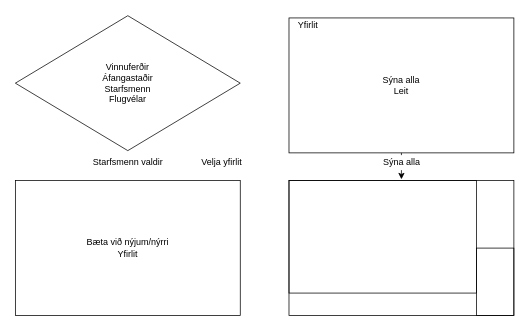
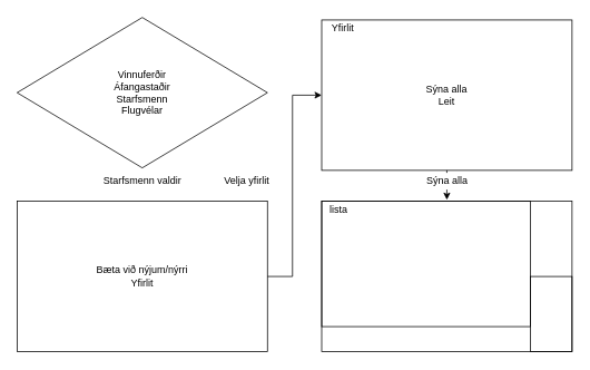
  <mxCell id="0" />
  <mxCell id="1" parent="0" />
  <mxCell id="2" value="Vinnuferðir&lt;br&gt;Áfangastaðir&lt;br&gt;Starfsmenn&lt;br&gt;Flugvélar" style="rhombus;whiteSpace=wrap;strokeWidth=1;fillColor=none;html=1;" vertex="1" parent="1"><mxGeometry x="20" y="20" width="300" height="180" as="geometry" /></mxCell>
+ <mxCell id="3" style="edgeStyle=orthogonalEdgeStyle;rounded=0;jumpSize=1;orthogonalLoop=1;jettySize=auto;html=1;fontSize=9;" edge="1" parent="1" source="4" target="6"><mxGeometry relative="1" as="geometry"><Array as="points"><mxPoint x="350" y="330" /><mxPoint x="350" y="113" /></Array></mxGeometry></mxCell>
  <mxCell id="4" value="Bæta við nýjum/nýrri&lt;br&gt;Yfirlit" style="rounded=0;whiteSpace=wrap;strokeWidth=1;fillColor=none;html=1;" vertex="1" parent="1"><mxGeometry x="20" y="240" width="300" height="180" as="geometry" /></mxCell>
  <mxCell id="5" style="edgeStyle=orthogonalEdgeStyle;rounded=0;orthogonalLoop=1;jettySize=auto;html=1;entryX=0.6;entryY=-0.012;entryDx=0;entryDy=0;entryPerimeter=0;" edge="1" parent="1" source="6" target="10"><mxGeometry relative="1" as="geometry" /></mxCell>
  <mxCell id="6" value="Sýna alla&lt;br&gt;Leit" style="rounded=0;whiteSpace=wrap;strokeWidth=1;fillColor=none;html=1;" vertex="1" parent="1"><mxGeometry x="385" y="23" width="300" height="180" as="geometry" /></mxCell>
  <mxCell id="7" value="Starfsmenn valdir" style="text;html=1;align=center;verticalAlign=middle;resizable=0;points=[];;autosize=1;fillColor=#ffffff;" vertex="1" parent="1"><mxGeometry x="110" y="206" width="120" height="20" as="geometry" /></mxCell>
  <mxCell id="8" value="Yfirlit" style="text;html=1;align=center;verticalAlign=middle;resizable=0;points=[];;autosize=1;" vertex="1" parent="1"><mxGeometry x="385" y="23" width="50" height="20" as="geometry" /></mxCell>
  <mxCell id="9" value="" style="rounded=0;whiteSpace=wrap;strokeWidth=1;fillColor=none;html=1;" vertex="1" parent="1"><mxGeometry x="385" y="240" width="300" height="180" as="geometry" /></mxCell>
  <mxCell id="10" value="" style="rounded=0;whiteSpace=wrap;html=1;strokeWidth=1;fillColor=none;fontSize=9;" vertex="1" parent="1"><mxGeometry x="385" y="240" width="250" height="150" as="geometry" /></mxCell>
  <mxCell id="11" value="" style="rounded=0;whiteSpace=wrap;html=1;strokeWidth=1;fillColor=none;fontSize=9;" vertex="1" parent="1"><mxGeometry x="635" y="330" width="50" height="90" as="geometry" /></mxCell>
+ <mxCell id="12" value="lista" style="text;html=1;align=center;verticalAlign=middle;resizable=0;points=[];;autosize=1;" vertex="1" parent="1"><mxGeometry x="385" y="240" width="40" height="20" as="geometry" /></mxCell>
  <mxCell id="13" value="Sýna alla" style="text;html=1;align=center;verticalAlign=middle;resizable=0;points=[];;autosize=1;fillColor=#ffffff;" vertex="1" parent="1"><mxGeometry x="500" y="206" width="70" height="20" as="geometry" /></mxCell>
  <mxCell id="14" value="Velja yfirlit" style="text;html=1;align=center;verticalAlign=middle;resizable=0;points=[];;autosize=1;fillColor=#ffffff;" vertex="1" parent="1"><mxGeometry x="255" y="206" width="80" height="20" as="geometry" /></mxCell>
